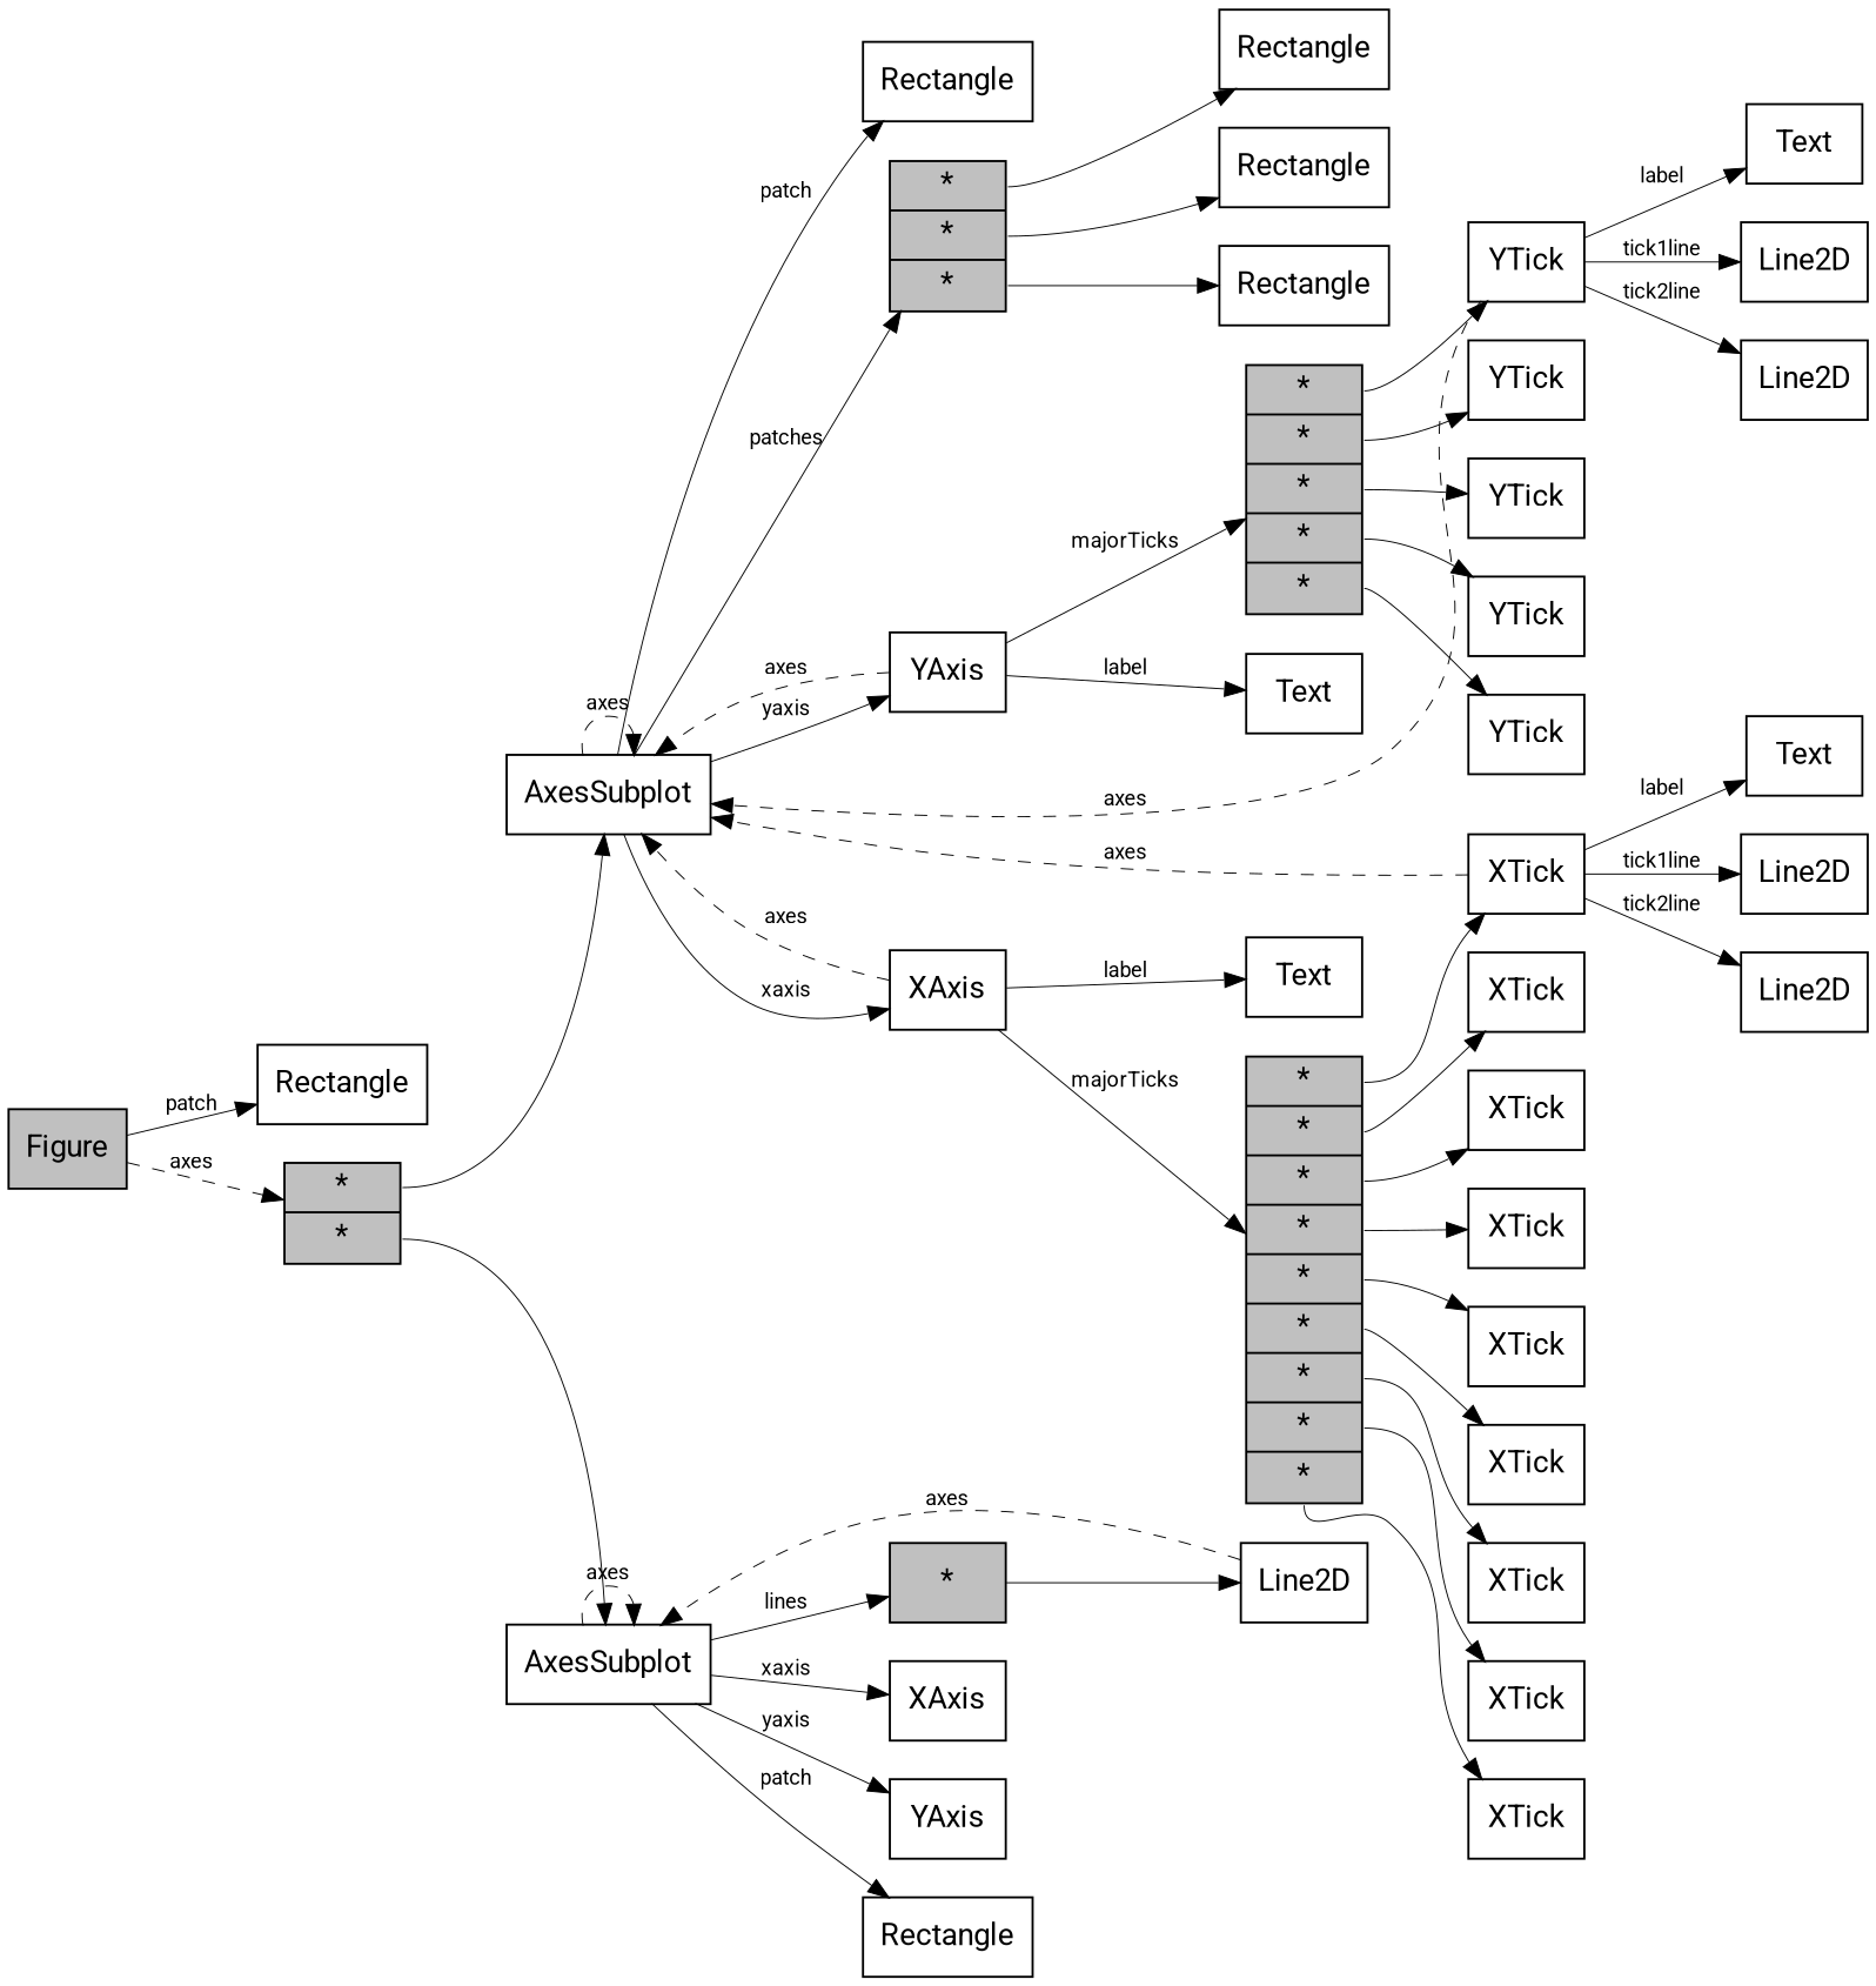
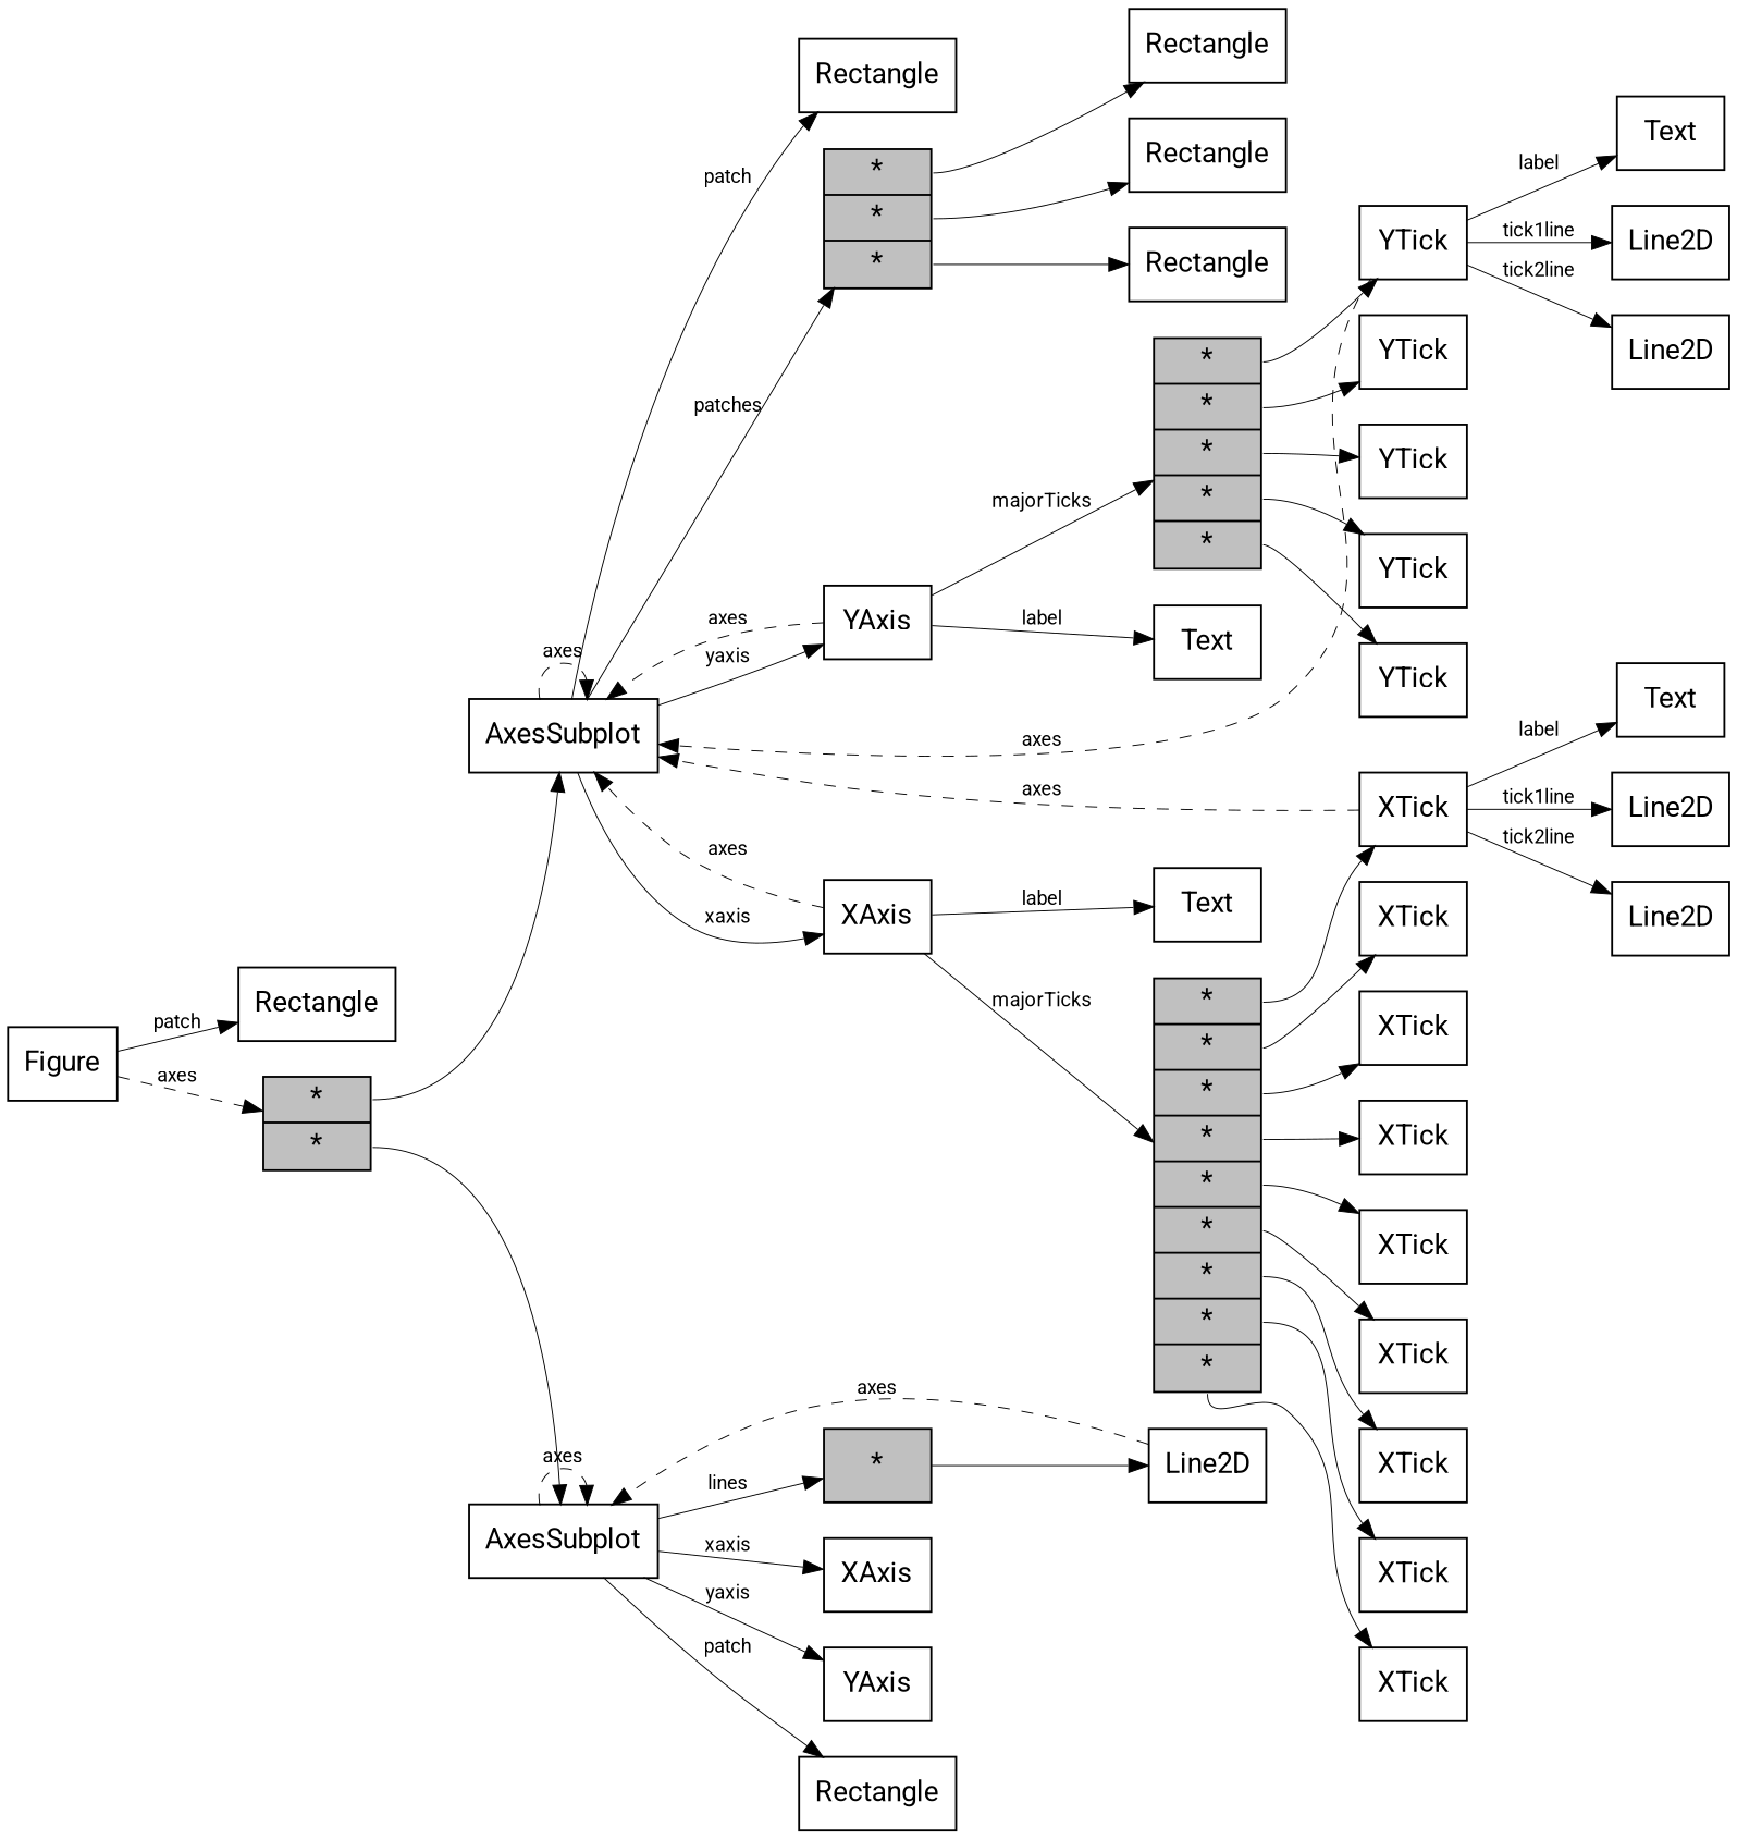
  digraph {
    rankdir=LR
    fontname=Roboto
    node [fillcolor=white shape=record style=filled fontname=Roboto]
    edge [fontsize=10 penwidth=0.5 fontname=Roboto]
-   n1 [fillcolor=gray label=Figure]
+   n1 [label=Figure]
    n2 [label=Rectangle]
    n3 [fillcolor=gray label="<f0> *|<f1> *"]
    n4 [label=AxesSubplot]
    n5 [label=AxesSubplot]
    n6 [label=Rectangle]
    n7 [fillcolor=gray label="<f0> *|<f1> *|<f2> *"]
    n8 [label=XAxis]
    n9 [label=YAxis]
    n10 [label=Rectangle]
    n11 [label=Rectangle]
    n12 [label=Rectangle]
    n13 [fillcolor=gray label="<f0> *|<f1> *|<f2> *|<f3> *|<f4> *|<f5> *|<f6> *|<f7> *|<f8> *"]
    n14 [label=Text]
    n15 [label=XTick]
    n16 [label=XTick]
    n17 [label=XTick]
    n18 [label=XTick]
    n19 [label=XTick]
    n20 [label=XTick]
    n21 [label=XTick]
    n22 [label=XTick]
    n23 [label=XTick]
    n24 [label=Text]
    n25 [label=Line2D]
    n26 [label=Line2D]
    n27 [fillcolor=gray label="<f0> *|<f1> *|<f2> *|<f3> *|<f4> *"]
    n28 [label=Text]
    n29 [label=YTick]
    n30 [label=YTick]
    n31 [label=YTick]
    n32 [label=YTick]
    n33 [label=YTick]
    n34 [label=Text]
    n35 [label=Line2D]
    n36 [label=Line2D]
    n37 [label=Rectangle]
    n38 [fillcolor=gray label="<f0> *"]
    n39 [label=XAxis]
    n40 [label=YAxis]
    n41 [label=Line2D]
    n1 -> n2 [label=patch style=solid]
    n1 -> n3 [label=axes style=dashed]
    n3 -> n4 [tailport=f0]
    n3 -> n5 [tailport=f1]
    n4 -> n4 [label=axes style=dashed]
    n4 -> n6 [label=patch style=solid]
    n4 -> n7 [label=patches style=solid]
    n4 -> n8 [label=xaxis style=solid]
    n4 -> n9 [label=yaxis style=solid]
    n5 -> n5 [label=axes style=dashed]
    n5 -> n37 [label=patch style=solid]
    n5 -> n38 [label=lines style=solid]
    n5 -> n39 [label=xaxis style=solid]
    n5 -> n40 [label=yaxis style=solid]
    n7 -> n10 [tailport=f0]
    n7 -> n11 [tailport=f1]
    n7 -> n12 [tailport=f2]
    n8 -> n4 [label=axes style=dashed]
    n8 -> n13 [label=majorTicks style=solid]
    n8 -> n14 [label=label style=solid]
    n9 -> n4 [label=axes style=dashed]
    n9 -> n27 [label=majorTicks style=solid]
    n9 -> n28 [label=label style=solid]
    n13 -> n15 [tailport=f0]
    n13 -> n16 [tailport=f1]
    n13 -> n17 [tailport=f2]
    n13 -> n18 [tailport=f3]
    n13 -> n19 [tailport=f4]
    n13 -> n20 [tailport=f5]
    n13 -> n21 [tailport=f6]
    n13 -> n22 [tailport=f7]
    n13 -> n23 [tailport=f8]
    n15 -> n4 [label=axes style=dashed]
    n15 -> n24 [label=label style=solid]
    n15 -> n25 [label=tick1line style=solid]
    n15 -> n26 [label=tick2line style=solid]
    n27 -> n29 [tailport=f0]
    n27 -> n30 [tailport=f1]
    n27 -> n31 [tailport=f2]
    n27 -> n32 [tailport=f3]
    n27 -> n33 [tailport=f4]
    n29 -> n4 [label=axes style=dashed]
    n29 -> n34 [label=label style=solid]
    n29 -> n35 [label=tick1line style=solid]
    n29 -> n36 [label=tick2line style=solid]
    n38 -> n41 [tailport=f0]
    n41 -> n5 [label=axes style=dashed]
  }
